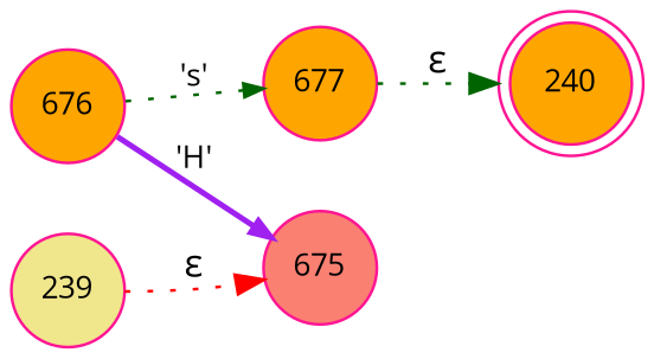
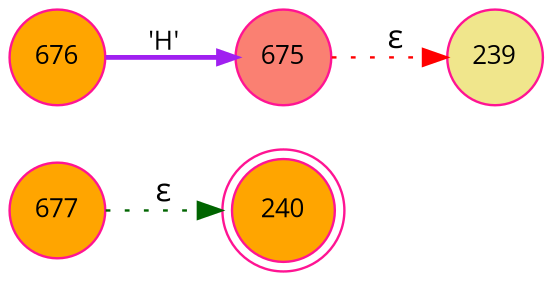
  digraph {
    fontname="Open Sans"
    rankdir=LR
    node [color=deeppink fillcolor=orange fixedsize=true fontname="Open Sans" fontsize=11 shape=circle style=filled peripheries=1]
    edge [color=darkgreen fontname="Open Sans" style=dotted]
    n1 [label=240 shape=doublecircle width=.6 peripheries=""]
    n2 [fillcolor=salmon label=675 width=.55]
    n3 [label=676 width=.55]
    n4 [label=677 width=.55]
    n5 [fillcolor=khaki label=239 width=.55]
    n3 -> n2 [arrowhead=normal arrowsize=.7 color=purple fontsize=11 label="'H'" style=bold]
-   n3 -> n4 [arrowhead=normal arrowsize=.7 fontsize=11 label="'s'"]
    n4 -> n1 [label="&epsilon;"]
-   n5 -> n2 [color=red label="&epsilon;"]
+   n2 -> n5 [color=red label="&epsilon;"]
  }
